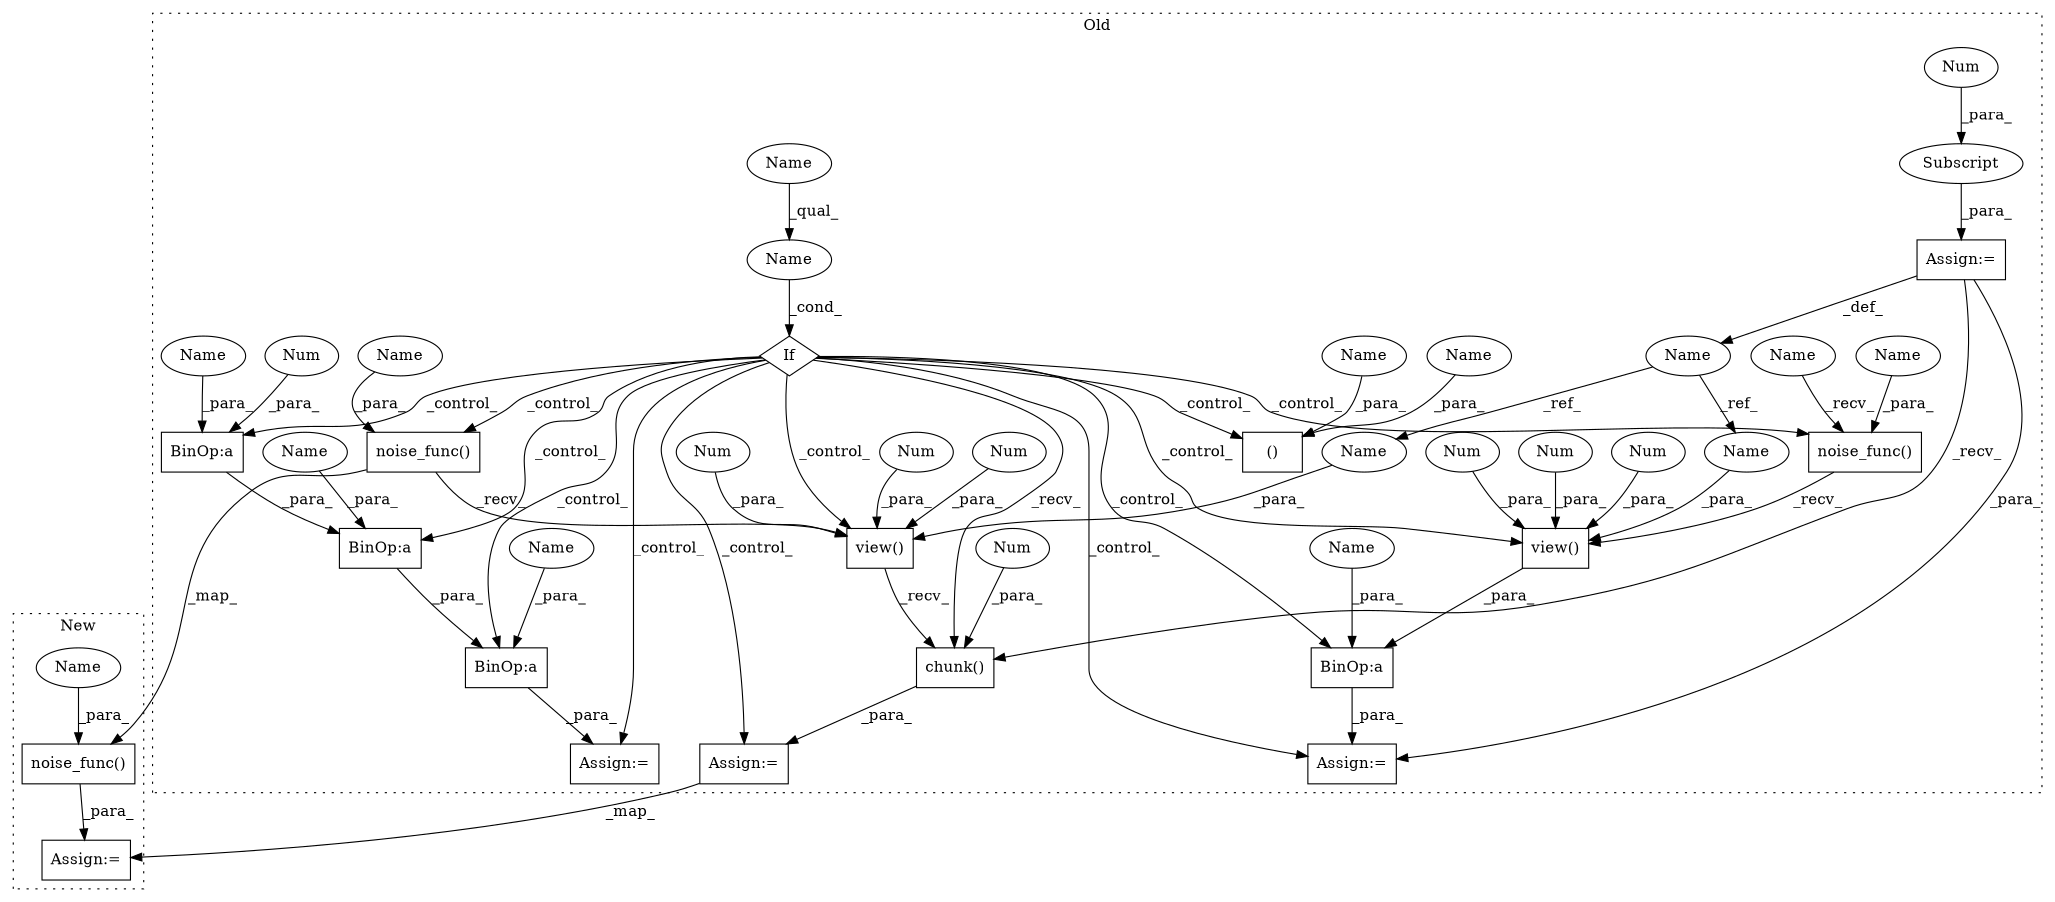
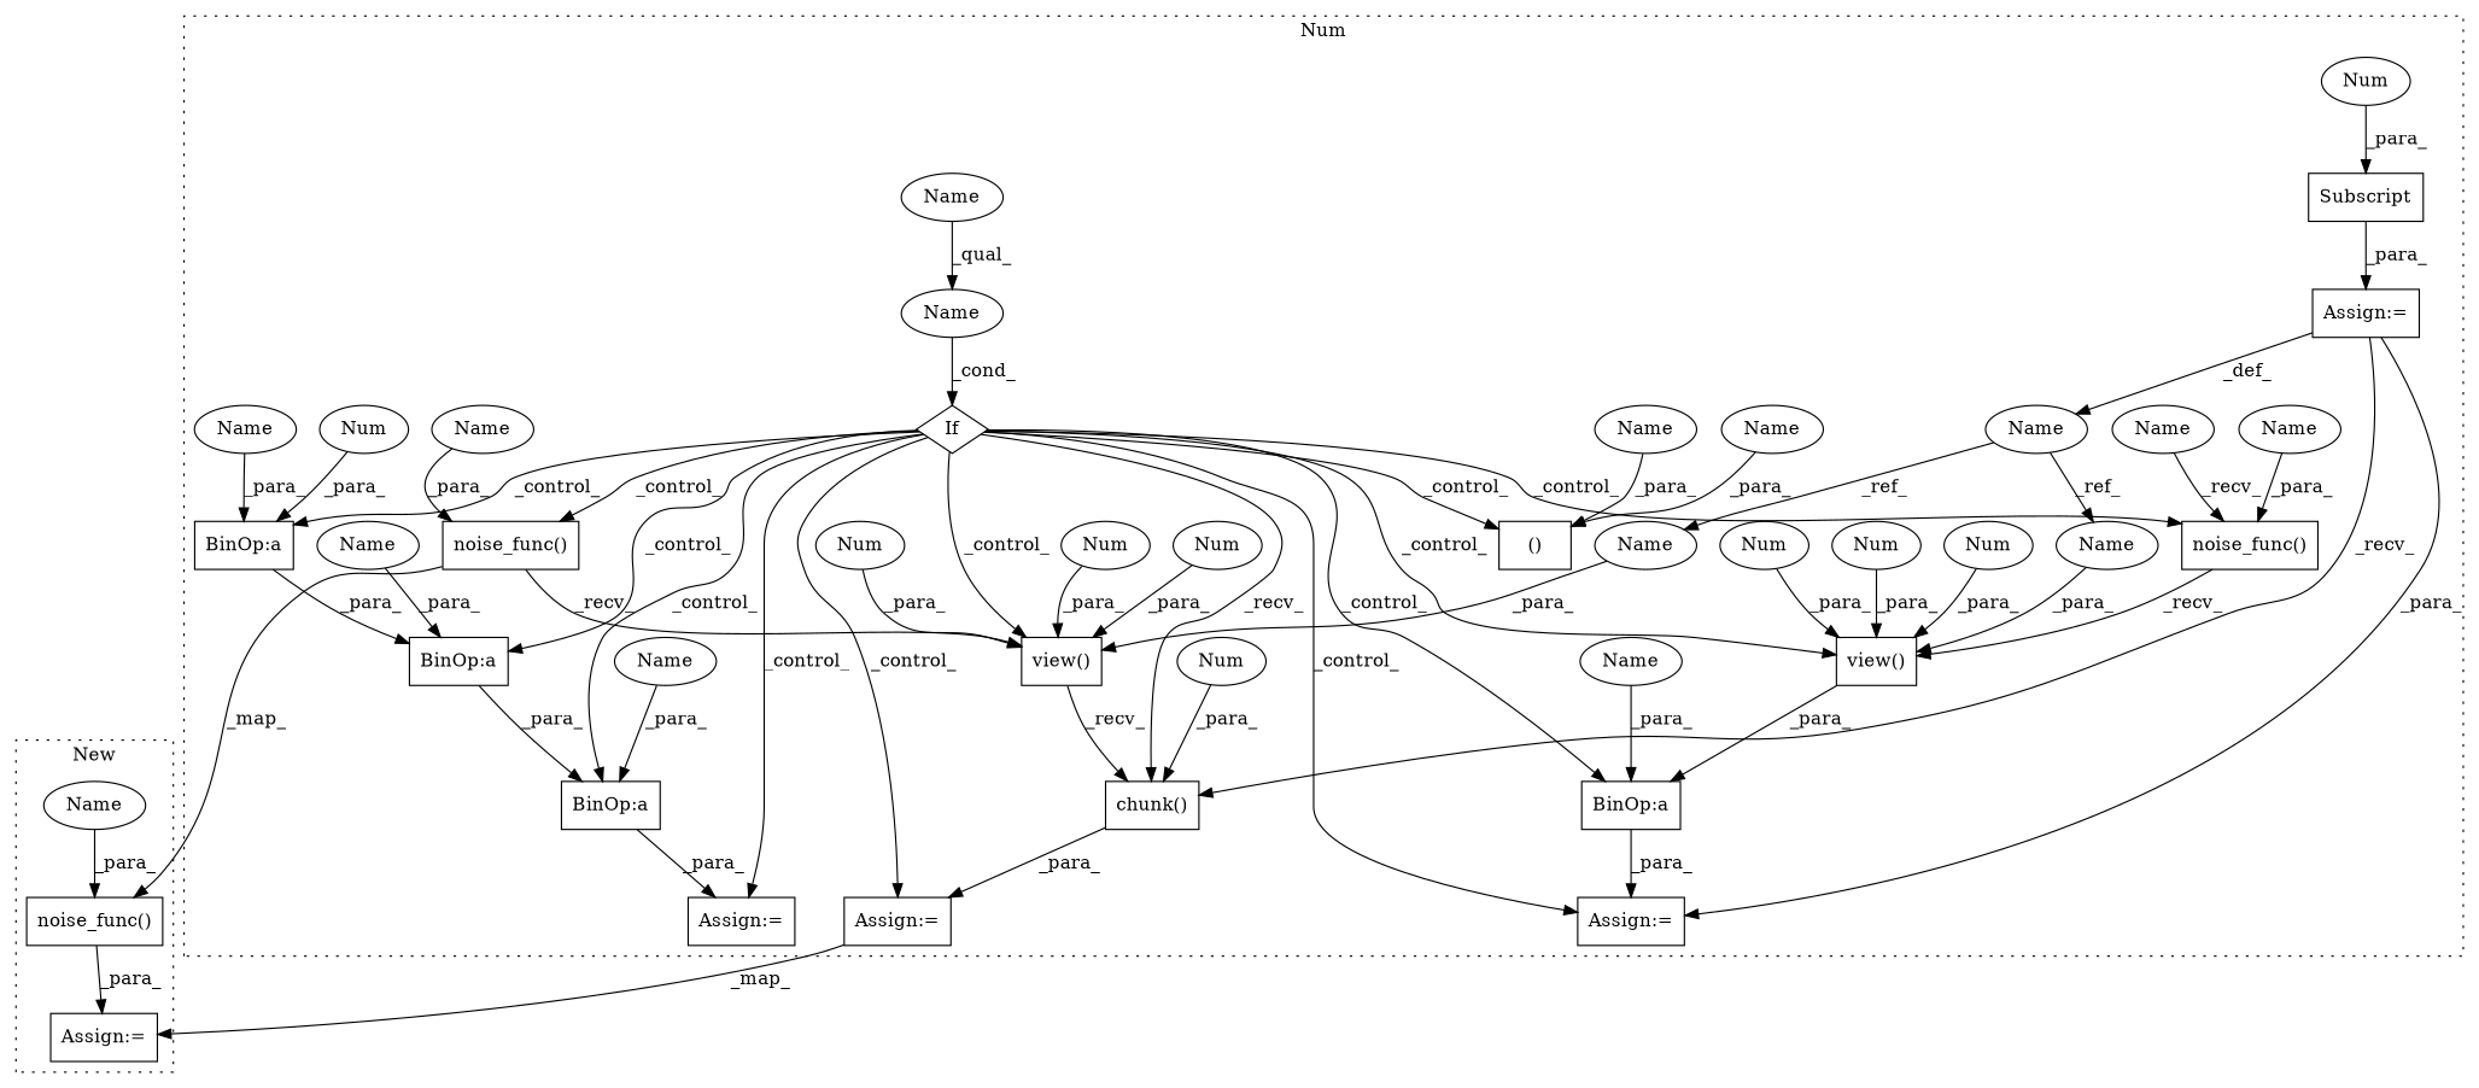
  digraph {
    node [a=87 l=1 s=5570 shape=ellipse]
    n1 [a=75 l="16,1" label="noise_func()" s="5579,5606" shape=box]
    n2 [a=96 l="3,14" label=If s="5527,5551" shape=diamond]
    n3 [a=82 l=3 label="BinOp:a" s=5681 shape=box]
    n4 [a=82 l=3 label="BinOp:a" s=5690 shape=box]
    n5 [a=54 l=6 label="()" shape=box]
    n6 [a=82 l=17 label="BinOp:a" s=5680 shape=box]
    n7 [a=82 l=3 label="BinOp:a" s=5733 shape=box]
    n8 [a=75 l="34,1" label="view()" s="5736,5785" shape=box]
    n9 [a=75 l="51,1" label="view()" s="5579,5645" shape=box]
    n10 [l=21 label=Name s=5530]
    n11 [l=5 label=Name s=5462]
    n12 [a=75 l="74,8" label="chunk()" s="5579,5654" shape=box]
    n13 [a=76 l=2 label=Num s=5637]
    n14 [a=76 label=Num s=5680]
    n15 [a=75 l="16,1" label="noise_func()" s="5736,5763" shape=box]
    n16 [a=76 l=2 label=Num s=5777]
    n17 [a=76 label=Num s=5653]
    n18 [a=76 label=Num s=5644]
    n19 [a=76 label=Num s=5784]
    n20 [a=76 label=Num s=5781]
    n21 [a=76 label=Num s=5641]
    n22 [a=68 l=3 label="Assign:=" s=5729 shape=box]
    n23 [a=68 l=3 label="Assign:=" s=5467 shape=box]
-   n24 [a=63 l="13,0" label=Subscript s="5470,0"]
+   n24 [a=63 l="13,0" label=Subscript s="5470,0" shape=box]
    n25 [a=76 label=Num s=5481]
    n26 [a=68 l=3 label="Assign:=" s=5676 shape=box]
    n27 [a=68 l=9 label="Assign:=" shape=box]
    n28 [l=11 label=Name s=5595]
    n29 [l=11 label=Name s=5752]
    n30 [l=4 label=Name s=5697]
    n31 [l=4 label=Name s=5572]
    n32 [label=Name s=5732]
    n33 [label=Name s=5693]
    n34 [l=5 label=Name s=5565]
    n35 [l=5 label=Name s=5684]
    n36 [l=5 label=Name s=5630]
    n37 [l=5 label=Name s=5770]
    n38 [l=4 label=Name s=5530]
    n39 [l=4 label=Name s=5736]
    n40 [a=75 l="16,1" label="noise_func()" s="4174,4204" shape=box]
    n41 [a=68 l=3 label="Assign:=" s=4171 shape=box]
    n42 [label=Name s=4190]
    subgraph cluster_1 {
-     label=Old
+     label=Num
      style=dotted
      n1
      n2
      n3
      n4
      n5
      n6
      n7
      n8
      n9
      n10
      n11
      n12
      n13
      n14
      n15
      n16
      n17
      n18
      n19
      n20
      n21
      n22
      n23
      n24
      n25
      n26
      n27
      n28
      n29
      n30
      n31
      n32
      n33
      n34
      n35
      n36
      n37
      n38
      n39
    }
    subgraph cluster_2 {
      label=New
      style=dotted
      n40
      n41
      n42
    }
    n1 -> n9 [label=_recv_]
    n1 -> n40 [label=_map_]
    n2 -> n1 [label=_control_]
    n2 -> n3 [label=_control_]
    n2 -> n4 [label=_control_]
    n2 -> n5 [label=_control_]
    n2 -> n6 [label=_control_]
    n2 -> n7 [label=_control_]
    n2 -> n8 [label=_control_]
    n2 -> n9 [label=_control_]
    n2 -> n12 [label=_recv_]
    n2 -> n15 [label=_control_]
    n2 -> n22 [label=_control_]
    n2 -> n26 [label=_control_]
    n2 -> n27 [label=_control_]
    n3 -> n4 [label=_para_]
    n4 -> n6 [label=_para_]
    n6 -> n26 [label=_para_]
    n7 -> n22 [label=_para_]
    n8 -> n7 [label=_para_]
    n9 -> n12 [label=_recv_]
    n10 -> n2 [label=_cond_]
    n11 -> n36 [label=_ref_]
    n11 -> n37 [label=_ref_]
    n12 -> n27 [label=_para_]
    n13 -> n9 [label=_para_]
    n14 -> n3 [label=_para_]
    n15 -> n8 [label=_recv_]
    n16 -> n8 [label=_para_]
    n17 -> n12 [label=_para_]
    n18 -> n9 [label=_para_]
    n19 -> n8 [label=_para_]
    n20 -> n8 [label=_para_]
    n21 -> n9 [label=_para_]
    n23 -> n11 [label=_def_]
    n23 -> n12 [label=_recv_]
    n23 -> n22 [label=_para_]
    n24 -> n23 [label=_para_]
    n25 -> n24 [label=_para_]
    n27 -> n41 [label=_map_]
    n28 -> n1 [label=_para_]
    n29 -> n15 [label=_para_]
    n30 -> n6 [label=_para_]
    n31 -> n5 [label=_para_]
    n32 -> n7 [label=_para_]
    n33 -> n4 [label=_para_]
    n34 -> n5 [label=_para_]
    n35 -> n3 [label=_para_]
    n36 -> n9 [label=_para_]
    n37 -> n8 [label=_para_]
    n38 -> n10 [label=_qual_]
    n39 -> n15 [label=_recv_]
    n40 -> n41 [label=_para_]
    n42 -> n40 [label=_para_]
  }
